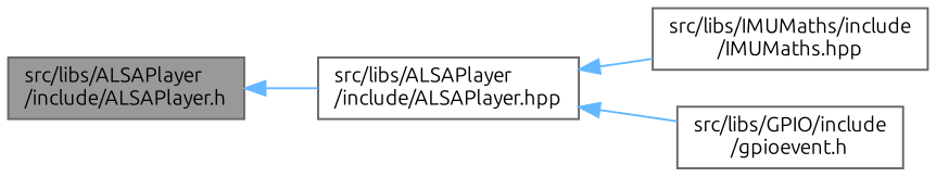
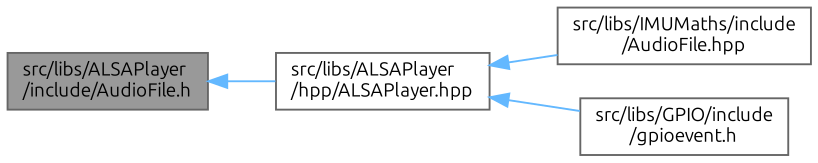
  digraph {
    fontname=Ubuntu
    rankdir=LR
    node [color=grey40 fillcolor=white fontname=Ubuntu fontsize=10 shape=box style=filled]
    edge [color=steelblue1 dir=back fontname=Ubuntu fontsize=10 labelfontname=Helvetica labelfontsize=10 style=solid]
-   n1 [color=gray40 fillcolor=grey60 fontcolor=black height=0.2 label="src/libs/ALSAPlayer\l/include/ALSAPlayer.h" width=0.4]
-   n2 [height=0.2 label="src/libs/ALSAPlayer\l/include/ALSAPlayer.hpp" width=0.4]
-   n3 [height=0.2 label="src/libs/IMUMaths/include\l/IMUMaths.hpp" width=0.4]
+   n1 [color=gray40 fillcolor=grey60 fontcolor=black height=0.2 label="src/libs/ALSAPlayer\l/include/AudioFile.h" width=0.4]
+   n2 [height=0.2 label="src/libs/ALSAPlayer\l/hpp/ALSAPlayer.hpp" width=0.4]
+   n3 [height=0.2 label="src/libs/IMUMaths/include\l/AudioFile.hpp" width=0.4]
    n4 [height=0.2 label="src/libs/GPIO/include\l/gpioevent.h" width=0.4]
    n1 -> n2
    n2 -> n3
    n2 -> n4
  }
